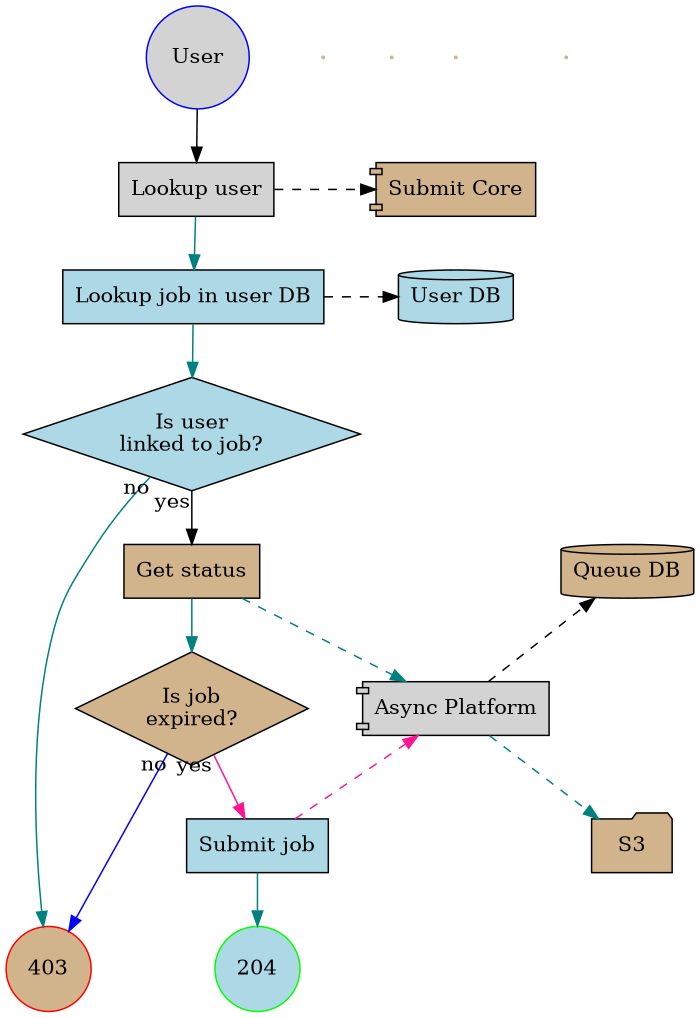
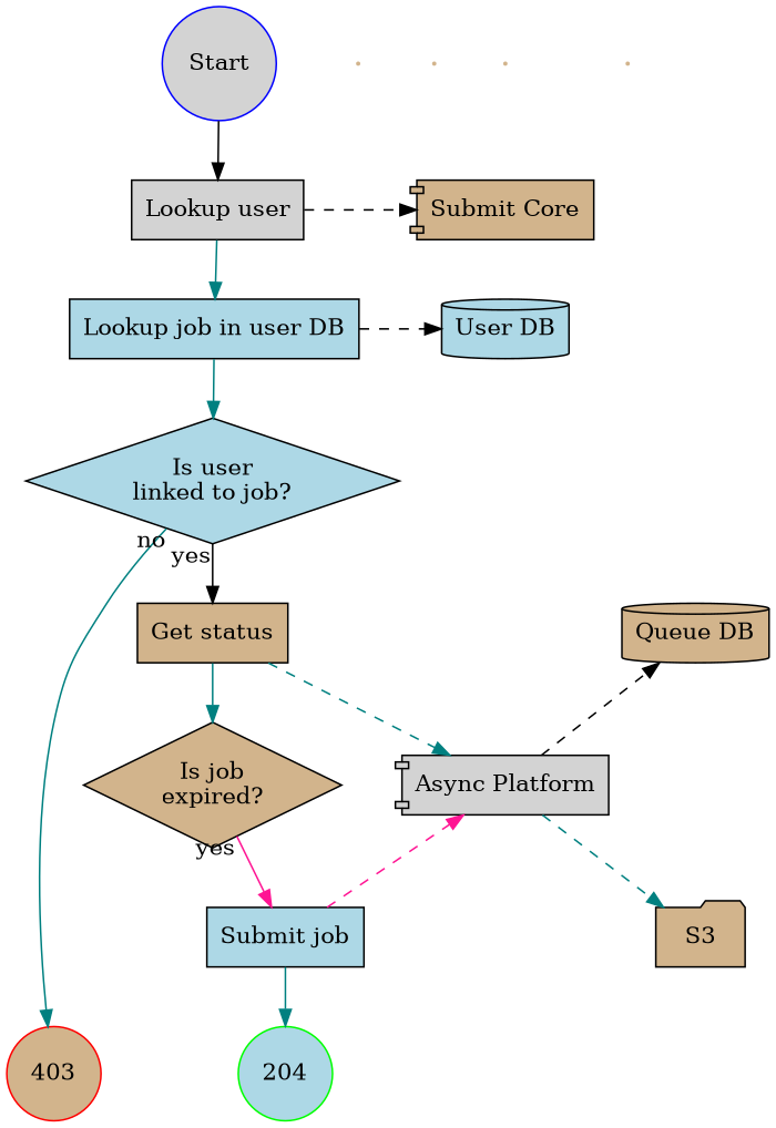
  digraph {
    nodesep=0.5
    node [fillcolor=tan shape=rectangle style=filled]
    204 [color=green fillcolor=lightblue shape=circle]
    403 [color=red shape=circle]
-   n3 [color=blue fillcolor=lightgrey label=User shape=circle]
+   n3 [color=blue fillcolor=lightgrey label=Start shape=circle]
    n4 [label="Submit Core" shape=component]
    n5 [fillcolor=lightgrey label="Async Platform" shape=component]
    n6 [fillcolor=lightblue label="User DB" shape=cylinder]
    n7 [label="Queue DB" shape=cylinder]
    n8 [label=S3 shape=folder]
    n9 [fillcolor=lightgrey label="Lookup user"]
    n10 [fillcolor=lightblue label="Lookup job in user DB"]
    n11 [label="Get status"]
    n12 [fillcolor=lightblue label="Submit job"]
    n13 [fillcolor=lightblue label="Is user\nlinked to job?" shape=diamond]
    n14 [label="Is job\nexpired?" shape=diamond]
    A [color=white shape=point]
    B [color=white shape=point]
    C [color=white shape=point]
    D [color=white shape=point]
    subgraph sub_1 {
      n3
      subgraph sub_2 {
        rank=max
        204
        403
      }
    }
    subgraph sub_3 {
      n4
      n5
    }
    subgraph sub_4 {
      n6
      n7
    }
    subgraph sub_5 {
      n8
    }
    subgraph sub_6 {
      n9
      n10
      n11
      n12
    }
    subgraph sub_7 {
      n13
      n14
    }
    subgraph sub_8 {
      A
      B
      C
      D
    }
    subgraph sub_9 {
      n4
      n5
      n6
      n7
      n8
      n9
      n10
      n11
      n12
    }
    subgraph sub_10 {
      n3
      n4
      n5
      n6
      n7
      n8
      A
      B
      C
      D
    }
    subgraph sub_11 {
      rank=same
      n3
      A
      B
      C
      D
    }
    subgraph sub_12 {
      rank=same
      n4
      n9
    }
    subgraph sub_13 {
      rank=same
      n6
      n10
    }
    subgraph sub_14 {
      rank=same
      n5
      n14
    }
    subgraph sub_15 {
      rank=same
      n7
      n11
    }
    subgraph sub_16 {
      rank=same
      n8
      n12
    }
    n3 -> n9 [color=black]
    n3 -> A [style=invis]
    n4 -> n6 [style=invis]
    n5 -> n7 [color=black constraint=false style=dashed]
    n5 -> n8 [color=teal constraint=false style=dashed]
    n6 -> n5 [style=invis]
    n7 -> n8 [style=invis]
    n9 -> n4 [color=black constraint=false style=dashed]
    n9 -> n10 [color=teal]
    n10 -> n6 [color=black constraint=false style=dashed]
    n10 -> n13 [color=teal]
    n11 -> n5 [color=teal constraint=false style=dashed]
    n11 -> n14 [color=teal]
    n12 -> 204 [color=teal]
    n12 -> n5 [color=deeppink constraint=false style=dashed]
    n13 -> 403 [color=teal taillabel=no]
    n13 -> n11 [color=black taillabel=yes]
-   n14 -> 403 [color=blue taillabel=no]
    n14 -> n12 [color=deeppink taillabel=yes]
    A -> B [style=invis]
    B -> C [style=invis]
    C -> n4 [style=invis]
    C -> D [style=invis]
    D -> n7 [style=invis]
  }
